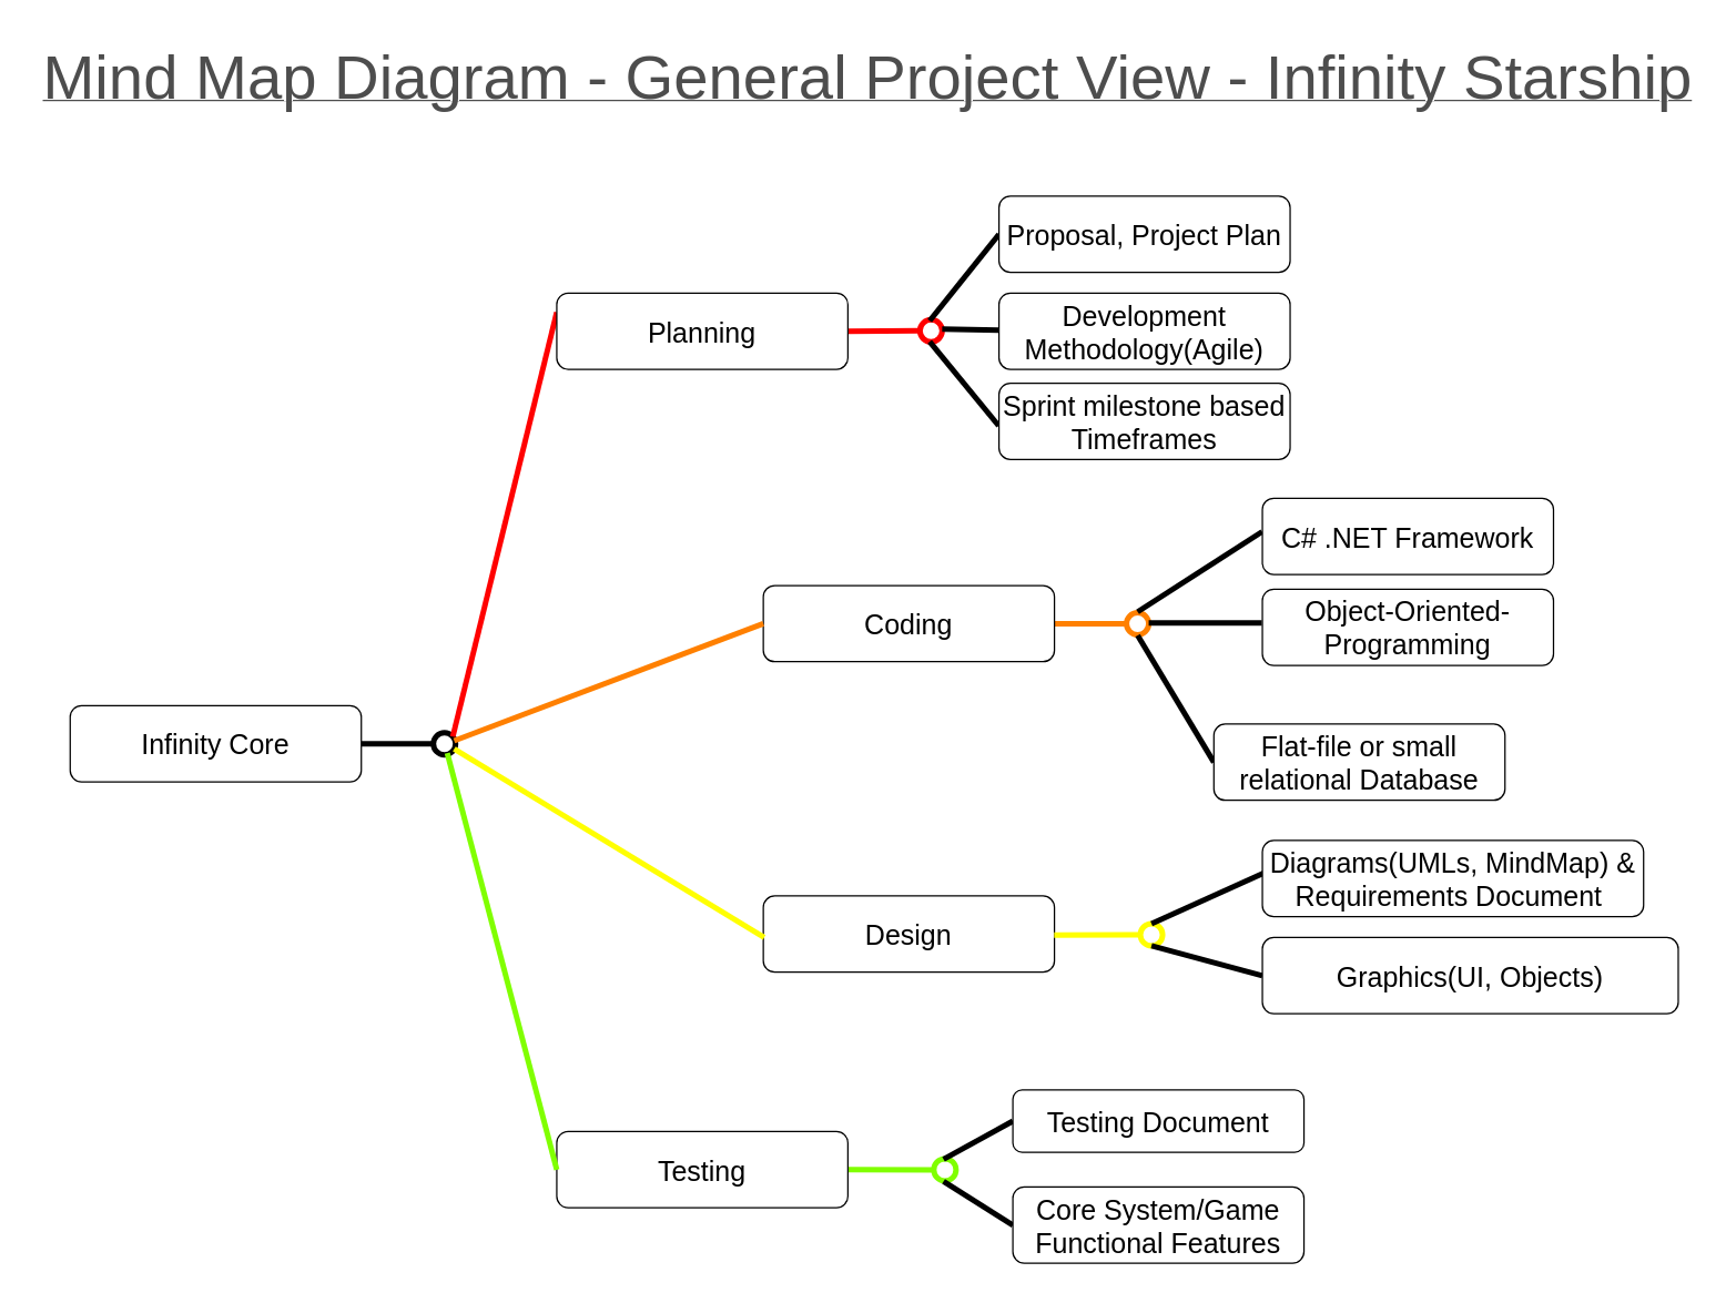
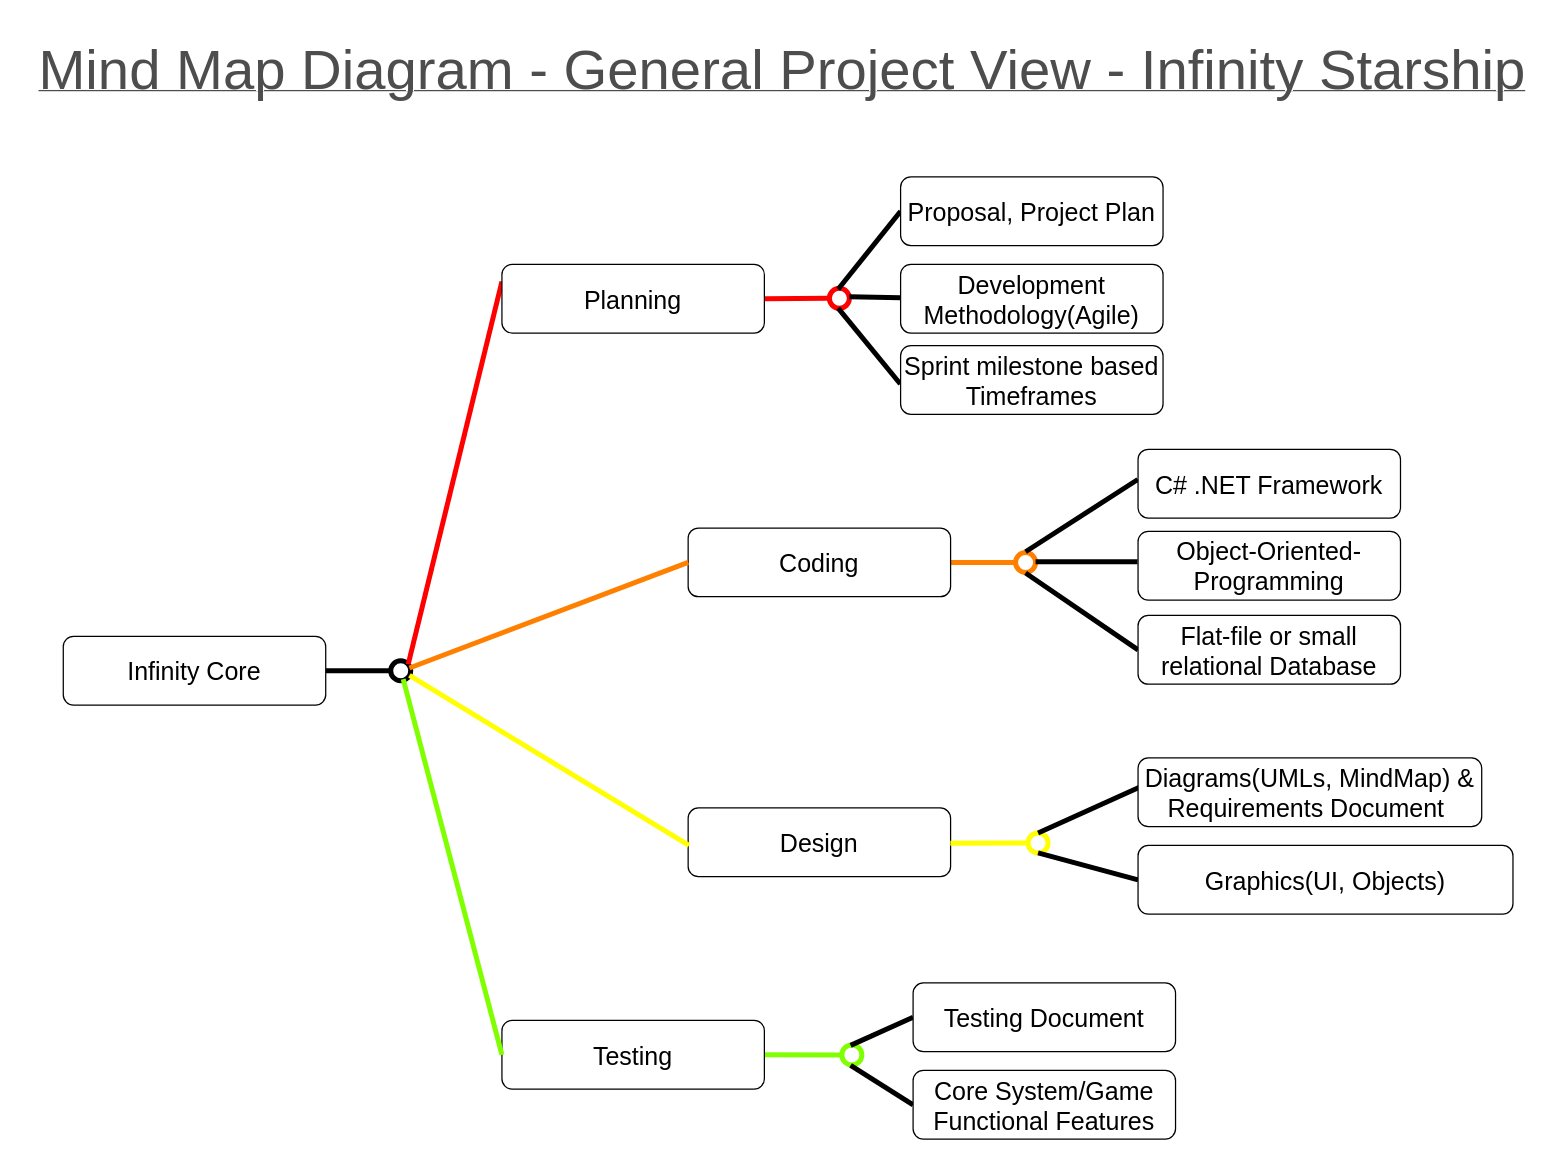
  <mxCell id="0" />
  <mxCell id="1" parent="0" />
  <mxCell id="2" value="&lt;font style=&quot;font-size: 45px;&quot;&gt;Mind Map Diagram - General Project View - Infinity Starship&lt;/font&gt;" style="text;html=1;align=center;verticalAlign=middle;resizable=0;points=[];autosize=1;strokeColor=none;fillColor=none;fontSize=12;labelBackgroundColor=none;fontStyle=4;horizontal=1;labelBorderColor=none;spacingTop=0;fontColor=#4D4D4D;" parent="1" vertex="1"><mxGeometry x="20" y="20" width="1210" height="70" as="geometry" /></mxCell>
  <mxCell id="3" style="rounded=0;orthogonalLoop=1;jettySize=auto;html=1;fontSize=20;endArrow=oval;endFill=0;strokeWidth=4;strokeColor=default;endSize=16;startSize=7;sourcePerimeterSpacing=0;" parent="1" source="4" edge="1"><mxGeometry relative="1" as="geometry"><mxPoint x="320" y="536.22" as="targetPoint" /></mxGeometry></mxCell>
  <mxCell id="4" value="&lt;font style=&quot;font-size: 20px;&quot;&gt;Infinity Core&lt;/font&gt;" style="rounded=1;whiteSpace=wrap;html=1;" parent="1" vertex="1"><mxGeometry x="50" y="508.72" width="210" height="55" as="geometry" /></mxCell>
  <mxCell id="5" style="edgeStyle=none;rounded=0;orthogonalLoop=1;jettySize=auto;html=1;exitX=1;exitY=0.5;exitDx=0;exitDy=0;fontSize=20;endArrow=oval;endFill=0;startSize=14;endSize=16;sourcePerimeterSpacing=0;targetPerimeterSpacing=-7;strokeColor=#FF0000;strokeWidth=4;fillColor=#a20025;" parent="1" source="7" edge="1"><mxGeometry relative="1" as="geometry"><mxPoint x="671" y="238.2" as="targetPoint" /></mxGeometry></mxCell>
  <mxCell id="6" style="orthogonalLoop=1;jettySize=auto;html=1;fontSize=20;endArrow=none;endFill=0;startSize=14;endSize=16;sourcePerimeterSpacing=0;targetPerimeterSpacing=-7;strokeWidth=4;exitX=0;exitY=0.25;exitDx=0;exitDy=0;strokeColor=#FF0000;" parent="1" source="7" edge="1"><mxGeometry relative="1" as="geometry"><mxPoint x="326" y="531" as="targetPoint" /><mxPoint x="435" y="325.75" as="sourcePoint" /></mxGeometry></mxCell>
  <mxCell id="7" value="&lt;font style=&quot;font-size: 20px;&quot;&gt;Planning&lt;/font&gt;" style="rounded=1;whiteSpace=wrap;html=1;" parent="1" vertex="1"><mxGeometry x="401" y="211" width="210" height="55" as="geometry" /></mxCell>
  <mxCell id="8" style="edgeStyle=none;rounded=0;orthogonalLoop=1;jettySize=auto;html=1;exitX=1;exitY=0.5;exitDx=0;exitDy=0;fontSize=20;endArrow=oval;endFill=0;startSize=14;endSize=16;sourcePerimeterSpacing=0;targetPerimeterSpacing=-7;strokeColor=#FF8000;strokeWidth=4;" parent="1" source="9" edge="1"><mxGeometry relative="1" as="geometry"><mxPoint x="820" y="449.6" as="targetPoint" /></mxGeometry></mxCell>
  <mxCell id="9" value="&lt;font style=&quot;font-size: 20px;&quot;&gt;Coding&lt;/font&gt;" style="rounded=1;whiteSpace=wrap;html=1;" parent="1" vertex="1"><mxGeometry x="550" y="422" width="210" height="55" as="geometry" /></mxCell>
  <mxCell id="10" value="&lt;font style=&quot;font-size: 20px;&quot;&gt;Design&lt;/font&gt;" style="rounded=1;whiteSpace=wrap;html=1;" parent="1" vertex="1"><mxGeometry x="550" y="646" width="210" height="55" as="geometry" /></mxCell>
  <mxCell id="11" style="edgeStyle=none;rounded=0;orthogonalLoop=1;jettySize=auto;html=1;exitX=1;exitY=0.5;exitDx=0;exitDy=0;fontSize=20;endArrow=oval;endFill=0;startSize=14;endSize=16;sourcePerimeterSpacing=0;targetPerimeterSpacing=-7;strokeColor=#80FF00;strokeWidth=4;" parent="1" source="12" edge="1"><mxGeometry relative="1" as="geometry"><mxPoint x="681" y="843.6" as="targetPoint" /></mxGeometry></mxCell>
  <mxCell id="12" value="&lt;font style=&quot;font-size: 20px;&quot;&gt;Testing&lt;/font&gt;" style="rounded=1;whiteSpace=wrap;html=1;" parent="1" vertex="1"><mxGeometry x="401" y="816" width="210" height="55" as="geometry" /></mxCell>
  <mxCell id="13" style="orthogonalLoop=1;jettySize=auto;html=1;fontSize=20;endArrow=none;endFill=0;startSize=14;endSize=16;sourcePerimeterSpacing=0;targetPerimeterSpacing=-7;strokeColor=#80FF00;strokeWidth=4;exitX=0;exitY=0.5;exitDx=0;exitDy=0;" parent="1" source="12" edge="1"><mxGeometry relative="1" as="geometry"><mxPoint x="322" y="543" as="targetPoint" /><mxPoint x="438" y="760.5" as="sourcePoint" /></mxGeometry></mxCell>
  <mxCell id="14" style="orthogonalLoop=1;jettySize=auto;html=1;fontSize=20;endArrow=none;endFill=0;startSize=14;endSize=16;sourcePerimeterSpacing=0;targetPerimeterSpacing=-7;strokeColor=#FFFF00;strokeWidth=4;exitX=0.003;exitY=0.545;exitDx=0;exitDy=0;exitPerimeter=0;" parent="1" source="10" edge="1"><mxGeometry relative="1" as="geometry"><mxPoint x="327" y="540" as="targetPoint" /><mxPoint x="550" y="631" as="sourcePoint" /></mxGeometry></mxCell>
  <mxCell id="15" style="orthogonalLoop=1;jettySize=auto;html=1;fontSize=20;endArrow=none;endFill=0;startSize=14;endSize=16;sourcePerimeterSpacing=0;targetPerimeterSpacing=-7;strokeColor=#FF8000;strokeWidth=4;exitX=0;exitY=0.5;exitDx=0;exitDy=0;" parent="1" source="9" edge="1"><mxGeometry relative="1" as="geometry"><mxPoint x="327" y="534" as="targetPoint" /><mxPoint x="563" y="471.5" as="sourcePoint" /></mxGeometry></mxCell>
  <mxCell id="16" style="edgeStyle=none;rounded=0;orthogonalLoop=1;jettySize=auto;html=1;exitX=0.999;exitY=0.531;exitDx=0;exitDy=0;fontSize=20;endArrow=oval;endFill=0;startSize=14;endSize=16;sourcePerimeterSpacing=0;targetPerimeterSpacing=-7;strokeColor=#FFFF00;strokeWidth=4;exitPerimeter=0;" parent="1" edge="1"><mxGeometry relative="1" as="geometry"><mxPoint x="830" y="674" as="targetPoint" /><mxPoint x="759.79" y="674.205" as="sourcePoint" /></mxGeometry></mxCell>
  <mxCell id="17" style="edgeStyle=none;orthogonalLoop=1;jettySize=auto;html=1;fontSize=20;endArrow=none;endFill=0;startSize=14;endSize=16;sourcePerimeterSpacing=0;targetPerimeterSpacing=-7;strokeColor=default;strokeWidth=4;exitX=-0.001;exitY=0.44;exitDx=0;exitDy=0;exitPerimeter=0;" parent="1" source="18" edge="1"><mxGeometry relative="1" as="geometry"><mxPoint x="820" y="441" as="targetPoint" /><mxPoint x="910" y="381.5" as="sourcePoint" /></mxGeometry></mxCell>
  <mxCell id="18" value="&lt;font style=&quot;font-size: 20px;&quot;&gt;C# .NET Framework&lt;/font&gt;" style="rounded=1;whiteSpace=wrap;html=1;" parent="1" vertex="1"><mxGeometry x="910" y="359" width="210" height="55" as="geometry" /></mxCell>
  <mxCell id="19" style="edgeStyle=none;orthogonalLoop=1;jettySize=auto;html=1;fontSize=20;endArrow=none;endFill=0;startSize=14;endSize=16;sourcePerimeterSpacing=0;targetPerimeterSpacing=-7;strokeColor=default;strokeWidth=4;exitX=-0.002;exitY=0.441;exitDx=0;exitDy=0;exitPerimeter=0;" parent="1" source="20" edge="1"><mxGeometry relative="1" as="geometry"><mxPoint x="828" y="449" as="targetPoint" /><mxPoint x="908" y="450.392" as="sourcePoint" /></mxGeometry></mxCell>
  <mxCell id="20" value="&lt;font style=&quot;font-size: 20px;&quot;&gt;Object-Oriented-Programming&lt;/font&gt;" style="rounded=1;whiteSpace=wrap;html=1;" parent="1" vertex="1"><mxGeometry x="910" y="424.72" width="210" height="55" as="geometry" /></mxCell>
  <mxCell id="21" style="edgeStyle=none;orthogonalLoop=1;jettySize=auto;html=1;fontSize=20;endArrow=none;endFill=0;startSize=14;endSize=16;sourcePerimeterSpacing=0;targetPerimeterSpacing=-7;strokeColor=default;strokeWidth=4;exitX=0.004;exitY=0.427;exitDx=0;exitDy=0;exitPerimeter=0;" parent="1" source="22" edge="1"><mxGeometry relative="1" as="geometry"><mxPoint x="830" y="666" as="targetPoint" /></mxGeometry></mxCell>
  <mxCell id="22" value="&lt;font style=&quot;font-size: 20px;&quot;&gt;Diagrams(UMLs, MindMap) &amp;amp; Requirements Document&amp;nbsp;&lt;/font&gt;" style="rounded=1;whiteSpace=wrap;html=1;" parent="1" vertex="1"><mxGeometry x="910" y="606" width="275" height="55" as="geometry" /></mxCell>
  <mxCell id="23" style="edgeStyle=none;orthogonalLoop=1;jettySize=auto;html=1;fontSize=20;endArrow=none;endFill=0;startSize=14;endSize=16;sourcePerimeterSpacing=0;targetPerimeterSpacing=-7;strokeColor=default;strokeWidth=4;exitX=0;exitY=0.5;exitDx=0;exitDy=0;" parent="1" source="24" edge="1"><mxGeometry relative="1" as="geometry"><mxPoint x="680" y="836" as="targetPoint" /></mxGeometry></mxCell>
- <mxCell id="24" value="&lt;font style=&quot;font-size: 20px;&quot;&gt;Testing Document&lt;/font&gt;" style="rounded=1;whiteSpace=wrap;html=1;" parent="1" vertex="1"><mxGeometry x="730" y="786" width="210" height="45" as="geometry" /></mxCell>
+ <mxCell id="24" value="&lt;font style=&quot;font-size: 20px;&quot;&gt;Testing Document&lt;/font&gt;" style="rounded=1;whiteSpace=wrap;html=1;" parent="1" vertex="1"><mxGeometry x="730" y="786" width="210" height="55" as="geometry" /></mxCell>
  <mxCell id="25" style="edgeStyle=none;orthogonalLoop=1;jettySize=auto;html=1;fontSize=20;endArrow=none;endFill=0;startSize=14;endSize=16;sourcePerimeterSpacing=0;targetPerimeterSpacing=-7;strokeColor=default;strokeWidth=4;exitX=0;exitY=0.5;exitDx=0;exitDy=0;" parent="1" source="26" edge="1"><mxGeometry relative="1" as="geometry"><mxPoint x="820" y="458" as="targetPoint" /><mxPoint x="926.364" y="491" as="sourcePoint" /></mxGeometry></mxCell>
- <mxCell id="26" value="&lt;font style=&quot;font-size: 20px;&quot;&gt;Flat-file or small relational Database&lt;/font&gt;" style="rounded=1;whiteSpace=wrap;html=1;" parent="1" vertex="1"><mxGeometry x="875" y="522" width="210" height="55" as="geometry" /></mxCell>
+ <mxCell id="26" value="&lt;font style=&quot;font-size: 20px;&quot;&gt;Flat-file or small relational Database&lt;/font&gt;" style="rounded=1;whiteSpace=wrap;html=1;" parent="1" vertex="1"><mxGeometry x="910" y="492" width="210" height="55" as="geometry" /></mxCell>
  <mxCell id="27" style="edgeStyle=none;orthogonalLoop=1;jettySize=auto;html=1;fontSize=20;endArrow=none;endFill=0;startSize=14;endSize=16;sourcePerimeterSpacing=0;targetPerimeterSpacing=-7;strokeColor=default;strokeWidth=4;exitX=0.001;exitY=0.485;exitDx=0;exitDy=0;exitPerimeter=0;" parent="1" source="28" edge="1"><mxGeometry relative="1" as="geometry"><mxPoint x="679" y="237" as="targetPoint" /><mxPoint x="722" y="219.31" as="sourcePoint" /></mxGeometry></mxCell>
  <mxCell id="28" value="&lt;font style=&quot;font-size: 20px;&quot;&gt;Development Methodology(Agile)&lt;/font&gt;" style="rounded=1;whiteSpace=wrap;html=1;" parent="1" vertex="1"><mxGeometry x="720" y="211" width="210" height="55" as="geometry" /></mxCell>
  <mxCell id="29" style="edgeStyle=none;orthogonalLoop=1;jettySize=auto;html=1;fontSize=20;endArrow=none;endFill=0;startSize=14;endSize=16;sourcePerimeterSpacing=0;targetPerimeterSpacing=-7;strokeColor=default;strokeWidth=4;exitX=-0.001;exitY=0.559;exitDx=0;exitDy=0;exitPerimeter=0;" parent="1" source="30" edge="1"><mxGeometry relative="1" as="geometry"><mxPoint x="670" y="246" as="targetPoint" /><mxPoint x="720" y="283.5" as="sourcePoint" /></mxGeometry></mxCell>
  <mxCell id="30" value="&lt;span style=&quot;font-size: 20px;&quot;&gt;Sprint milestone based Timeframes&lt;/span&gt;" style="rounded=1;whiteSpace=wrap;html=1;" parent="1" vertex="1"><mxGeometry x="720" y="276" width="210" height="55" as="geometry" /></mxCell>
  <mxCell id="31" style="edgeStyle=none;orthogonalLoop=1;jettySize=auto;html=1;fontSize=20;endArrow=none;endFill=0;startSize=14;endSize=16;sourcePerimeterSpacing=0;targetPerimeterSpacing=-7;strokeColor=default;strokeWidth=4;exitX=0;exitY=0.5;exitDx=0;exitDy=0;" parent="1" source="32" edge="1"><mxGeometry relative="1" as="geometry"><mxPoint x="830" y="682" as="targetPoint" /><mxPoint x="910" y="691.73" as="sourcePoint" /></mxGeometry></mxCell>
  <mxCell id="32" value="&lt;font style=&quot;font-size: 20px;&quot;&gt;Graphics(UI, Objects)&lt;/font&gt;" style="rounded=1;whiteSpace=wrap;html=1;" parent="1" vertex="1"><mxGeometry x="910" y="676" width="300" height="55" as="geometry" /></mxCell>
  <mxCell id="33" style="edgeStyle=none;orthogonalLoop=1;jettySize=auto;html=1;exitX=0;exitY=0.5;exitDx=0;exitDy=0;fontSize=20;endArrow=none;endFill=0;startSize=14;endSize=16;sourcePerimeterSpacing=0;targetPerimeterSpacing=-7;strokeColor=default;strokeWidth=4;" parent="1" source="34" edge="1"><mxGeometry relative="1" as="geometry"><mxPoint x="670" y="231" as="targetPoint" /></mxGeometry></mxCell>
  <mxCell id="34" value="&lt;span style=&quot;font-size: 20px;&quot;&gt;Proposal, Project Plan&lt;/span&gt;" style="rounded=1;whiteSpace=wrap;html=1;" parent="1" vertex="1"><mxGeometry x="720" y="141" width="210" height="55" as="geometry" /></mxCell>
  <mxCell id="35" style="edgeStyle=none;orthogonalLoop=1;jettySize=auto;html=1;fontSize=20;endArrow=none;endFill=0;startSize=14;endSize=16;sourcePerimeterSpacing=0;targetPerimeterSpacing=-7;strokeColor=default;strokeWidth=4;exitX=0;exitY=0.5;exitDx=0;exitDy=0;" parent="1" source="36" edge="1"><mxGeometry relative="1" as="geometry"><mxPoint x="680" y="852" as="targetPoint" /><mxPoint x="730" y="864.097" as="sourcePoint" /></mxGeometry></mxCell>
  <mxCell id="36" value="&lt;font style=&quot;font-size: 20px;&quot;&gt;Core System/Game Functional Features&lt;/font&gt;" style="rounded=1;whiteSpace=wrap;html=1;" parent="1" vertex="1"><mxGeometry x="730" y="856" width="210" height="55" as="geometry" /></mxCell>
